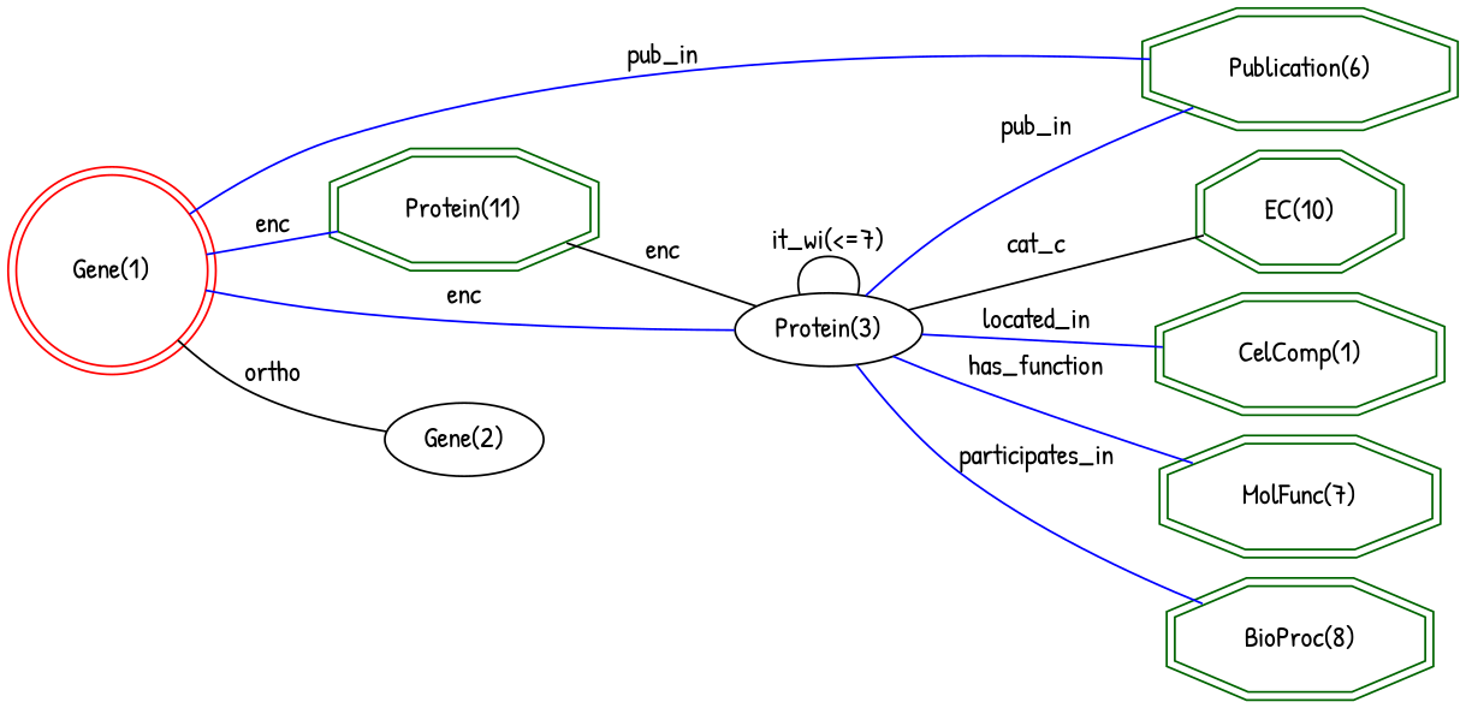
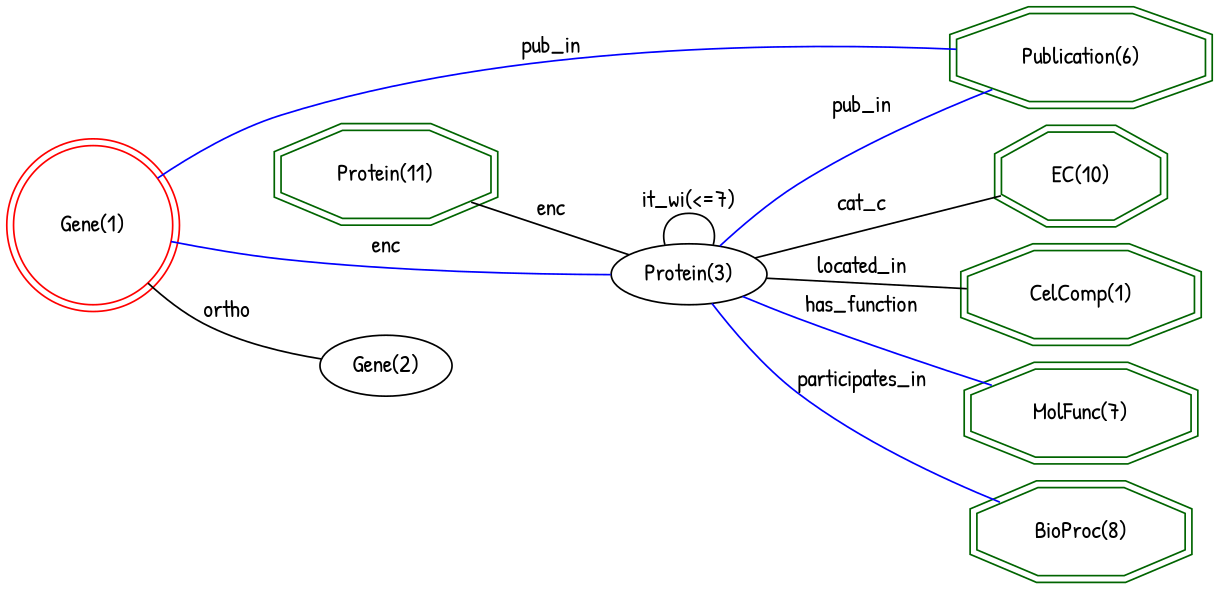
  digraph {
    fontname="Patrick Hand"
    rankdir=LR
    node [color=darkgreen fontname="Patrick Hand" shape=doubleoctagon]
    edge [arrowhead=none color=blue fontname="Patrick Hand"]
    "EC(10)" [height=0.61111 width=1.1977]
    n2 [height=0.61111 label="CelComp(1)" width=1.7443]
    "MolFunc(7)" [height=0.61111 width=1.7]
    "BioProc(8)" [height=0.61111 width=1.5966]
    "Publication(6)" [height=0.61111 width=1.9362]
    "Gene(1)" [color=red height=1.1966 shape=doublecircle width=1.1966]
    "Protein(11)" [height=0.61111 width=1.6163]
    "Protein(3)" [height=0.5 width=1.2768 color="" shape=""]
    "Gene(2)" [height=0.5 width=1.0855 color="" shape=""]
    "Gene(1)" -> "Publication(6)" [label=pub_in]
-   "Gene(1)" -> "Protein(11)" [label=enc]
    "Gene(1)" -> "Protein(3)" [label=enc]
    "Gene(1)" -> "Gene(2)" [color=black label=ortho]
    "Protein(11)" -> "Protein(3)" [color=black label=enc]
    "Protein(3)" -> "EC(10)" [color=black label=cat_c]
-   "Protein(3)" -> n2 [label=located_in]
+   "Protein(3)" -> n2 [color=black label=located_in]
    "Protein(3)" -> "MolFunc(7)" [label=has_function]
    "Protein(3)" -> "BioProc(8)" [label=participates_in]
    "Protein(3)" -> "Publication(6)" [label=pub_in]
    "Protein(3)" -> "Protein(3)" [color=black label="it_wi(<=7)"]
  }
